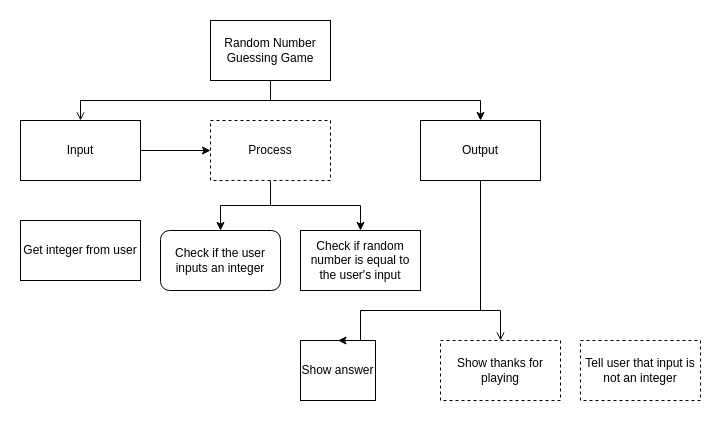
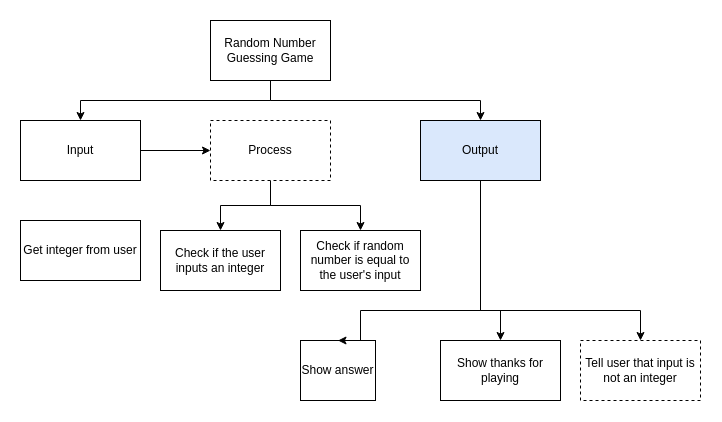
  <mxCell id="0" />
  <mxCell id="1" parent="0" />
  <mxCell id="2" value="Show answer" style="rounded=0;whiteSpace=wrap;html=1;" parent="1" vertex="1"><mxGeometry x="300" y="340" width="75" height="60" as="geometry" /></mxCell>
  <mxCell id="3" value="Get integer from user" style="rounded=0;whiteSpace=wrap;html=1;" parent="1" vertex="1"><mxGeometry x="20" y="220" width="120" height="60" as="geometry" /></mxCell>
  <mxCell id="4" style="edgeStyle=orthogonalEdgeStyle;rounded=0;html=1;entryX=0.5;entryY=0;entryDx=0;entryDy=0;" parent="1" target="2" edge="1"><mxGeometry relative="1" as="geometry"><mxPoint x="480" y="180" as="sourcePoint" /><mxPoint x="480" y="270" as="targetPoint" /><Array as="points"><mxPoint x="480" y="310" /><mxPoint x="360" y="310" /></Array></mxGeometry></mxCell>
- <mxCell id="5" style="edgeStyle=orthogonalEdgeStyle;rounded=0;html=1;endArrow=open;" edge="1" parent="1" source="7" target="18"><mxGeometry relative="1" as="geometry"><Array as="points"><mxPoint x="480" y="310" /><mxPoint x="500" y="310" /></Array></mxGeometry></mxCell>
- <mxCell id="7" value="Output" style="rounded=0;whiteSpace=wrap;html=1;" parent="1" vertex="1"><mxGeometry x="420" y="120" width="120" height="60" as="geometry" /></mxCell>
+ <mxCell id="5" style="edgeStyle=orthogonalEdgeStyle;rounded=0;html=1;" edge="1" parent="1" source="7" target="18"><mxGeometry relative="1" as="geometry"><Array as="points"><mxPoint x="480" y="310" /><mxPoint x="500" y="310" /></Array></mxGeometry></mxCell>
+ <mxCell id="6" style="edgeStyle=orthogonalEdgeStyle;rounded=0;html=1;entryX=0.5;entryY=0;entryDx=0;entryDy=0;" edge="1" parent="1" source="7" target="19"><mxGeometry relative="1" as="geometry"><Array as="points"><mxPoint x="480" y="310" /><mxPoint x="640" y="310" /></Array></mxGeometry></mxCell>
+ <mxCell id="7" value="Output" style="rounded=0;whiteSpace=wrap;html=1;fillColor=#dae8fc;" parent="1" vertex="1"><mxGeometry x="420" y="120" width="120" height="60" as="geometry" /></mxCell>
  <mxCell id="8" style="edgeStyle=orthogonalEdgeStyle;html=1;rounded=0;" parent="1" source="10" target="13" edge="1"><mxGeometry relative="1" as="geometry" /></mxCell>
  <mxCell id="9" style="edgeStyle=orthogonalEdgeStyle;html=1;entryX=0.5;entryY=0;entryDx=0;entryDy=0;rounded=0;" edge="1" parent="1" source="10" target="14"><mxGeometry relative="1" as="geometry" /></mxCell>
  <mxCell id="10" value="Process" style="rounded=0;whiteSpace=wrap;html=1;dashed=1;" parent="1" vertex="1"><mxGeometry x="210" y="120" width="120" height="60" as="geometry" /></mxCell>
  <mxCell id="11" style="edgeStyle=orthogonalEdgeStyle;rounded=0;html=1;" parent="1" source="12" target="10" edge="1"><mxGeometry relative="1" as="geometry"><mxPoint x="0" y="230" as="targetPoint" /></mxGeometry></mxCell>
  <mxCell id="12" value="Input" style="rounded=0;whiteSpace=wrap;html=1;" parent="1" vertex="1"><mxGeometry x="20" y="120" width="120" height="60" as="geometry" /></mxCell>
  <mxCell id="13" value="Check if random number is equal to the user's input" style="rounded=0;whiteSpace=wrap;html=1;" parent="1" vertex="1"><mxGeometry x="300" y="230" width="120" height="60" as="geometry" /></mxCell>
- <mxCell id="14" value="Check if the user inputs an integer" style="whiteSpace=wrap;html=1;rounded=1;" vertex="1" parent="1"><mxGeometry x="160" y="230" width="120" height="60" as="geometry" /></mxCell>
- <mxCell id="15" style="edgeStyle=orthogonalEdgeStyle;rounded=0;html=1;endArrow=open;" edge="1" parent="1" source="17" target="12"><mxGeometry relative="1" as="geometry"><Array as="points"><mxPoint x="270" y="100" /><mxPoint x="80" y="100" /></Array></mxGeometry></mxCell>
+ <mxCell id="14" value="Check if the user inputs an integer" style="rounded=0;whiteSpace=wrap;html=1;" vertex="1" parent="1"><mxGeometry x="160" y="230" width="120" height="60" as="geometry" /></mxCell>
+ <mxCell id="15" style="edgeStyle=orthogonalEdgeStyle;rounded=0;html=1;" edge="1" parent="1" source="17" target="12"><mxGeometry relative="1" as="geometry"><Array as="points"><mxPoint x="270" y="100" /><mxPoint x="80" y="100" /></Array></mxGeometry></mxCell>
  <mxCell id="16" style="edgeStyle=orthogonalEdgeStyle;rounded=0;html=1;" edge="1" parent="1" source="17" target="7"><mxGeometry relative="1" as="geometry"><Array as="points"><mxPoint x="270" y="100" /><mxPoint x="480" y="100" /></Array></mxGeometry></mxCell>
  <mxCell id="17" value="Random Number Guessing Game" style="rounded=0;whiteSpace=wrap;html=1;" vertex="1" parent="1"><mxGeometry x="210" y="20" width="120" height="60" as="geometry" /></mxCell>
- <mxCell id="18" value="Show thanks for playing" style="rounded=0;whiteSpace=wrap;html=1;dashed=1;" vertex="1" parent="1"><mxGeometry x="440" y="340" width="120" height="60" as="geometry" /></mxCell>
+ <mxCell id="18" value="Show thanks for playing" style="rounded=0;whiteSpace=wrap;html=1;" vertex="1" parent="1"><mxGeometry x="440" y="340" width="120" height="60" as="geometry" /></mxCell>
  <mxCell id="19" value="Tell user that input is not an integer" style="rounded=0;whiteSpace=wrap;html=1;dashed=1;" vertex="1" parent="1"><mxGeometry x="580" y="340" width="120" height="60" as="geometry" /></mxCell>
